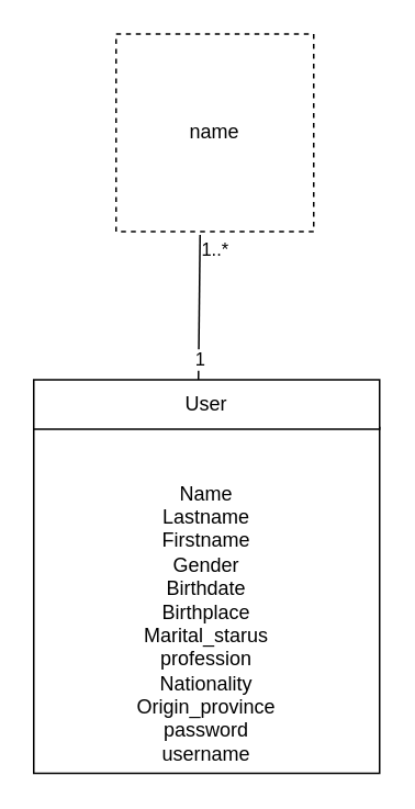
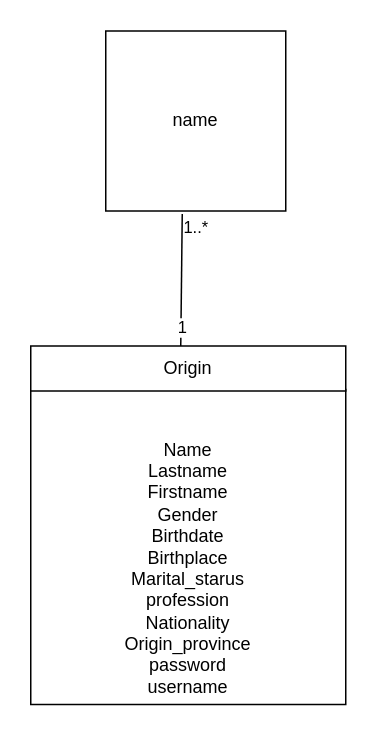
  <mxCell id="0" />
  <mxCell id="1" parent="0" />
  <mxCell id="2" value="&lt;br&gt;&lt;br&gt;&lt;br&gt;Name&lt;br&gt;Lastname&lt;br&gt;Firstname&lt;br&gt;Gender&lt;br&gt;Birthdate&lt;br&gt;Birthplace&lt;br&gt;Marital_starus&lt;br&gt;profession&lt;br&gt;Nationality&lt;br&gt;Origin_province&lt;br&gt;password&lt;br&gt;username&lt;br&gt;&lt;br&gt;" style="whiteSpace=wrap;html=1;aspect=fixed;" parent="1" vertex="1"><mxGeometry x="20" y="259" width="210" height="210" as="geometry" /></mxCell>
- <mxCell id="3" value="User" style="rounded=0;whiteSpace=wrap;html=1;" parent="1" vertex="1"><mxGeometry x="20" y="230" width="210" height="30" as="geometry" /></mxCell>
+ <mxCell id="3" value="Origin" style="rounded=0;whiteSpace=wrap;html=1;" parent="1" vertex="1"><mxGeometry x="20" y="230" width="210" height="30" as="geometry" /></mxCell>
  <mxCell id="4" value="" style="group" parent="1" vertex="1" connectable="0"><mxGeometry x="70" y="20" width="120" height="150" as="geometry" /></mxCell>
- <mxCell id="5" value="name" style="whiteSpace=wrap;html=1;aspect=fixed;dashed=1;" parent="4" vertex="1"><mxGeometry width="120" height="120" as="geometry" /></mxCell>
+ <mxCell id="5" value="name" style="whiteSpace=wrap;html=1;aspect=fixed;" parent="4" vertex="1"><mxGeometry width="120" height="120" as="geometry" /></mxCell>
  <mxCell id="6" value="" style="endArrow=none;html=1;entryX=0.425;entryY=1.017;entryDx=0;entryDy=0;entryPerimeter=0;" parent="1" target="5" edge="1"><mxGeometry width="50" height="50" relative="1" as="geometry"><mxPoint x="120" y="230" as="sourcePoint" /><mxPoint x="170" y="180" as="targetPoint" /></mxGeometry></mxCell>
  <mxCell id="7" value="1..*" style="edgeLabel;html=1;align=center;verticalAlign=middle;resizable=0;points=[];" parent="6" vertex="1" connectable="0"><mxGeometry x="0.569" relative="1" as="geometry"><mxPoint x="9" y="-11" as="offset" /></mxGeometry></mxCell>
  <mxCell id="8" value="1" style="edgeLabel;html=1;align=center;verticalAlign=middle;resizable=0;points=[];" parent="6" vertex="1" connectable="0"><mxGeometry x="-0.704" relative="1" as="geometry"><mxPoint as="offset" /></mxGeometry></mxCell>
